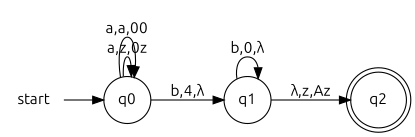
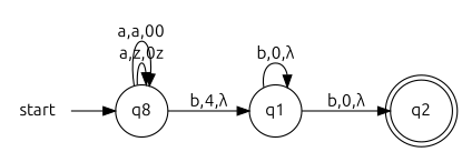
  digraph {
    fontname=Ubuntu
    rankdir=LR
    node [fontname=Ubuntu shape=circle]
    edge [fontname=Ubuntu]
    start [shape=plaintext]
-   q0
+   q0 [label=q8]
    q1
    q2 [shape=doublecircle]
    start -> q0
    q0 -> q0 [label="a,z,0z"]
    q0 -> q0 [label="a,a,00"]
    q0 -> q1 [label="b,4,λ"]
    q1 -> q1 [label="b,0,λ"]
-   q1 -> q2 [label="λ,z,Az"]
+   q1 -> q2 [label="b,0,λ"]
  }
